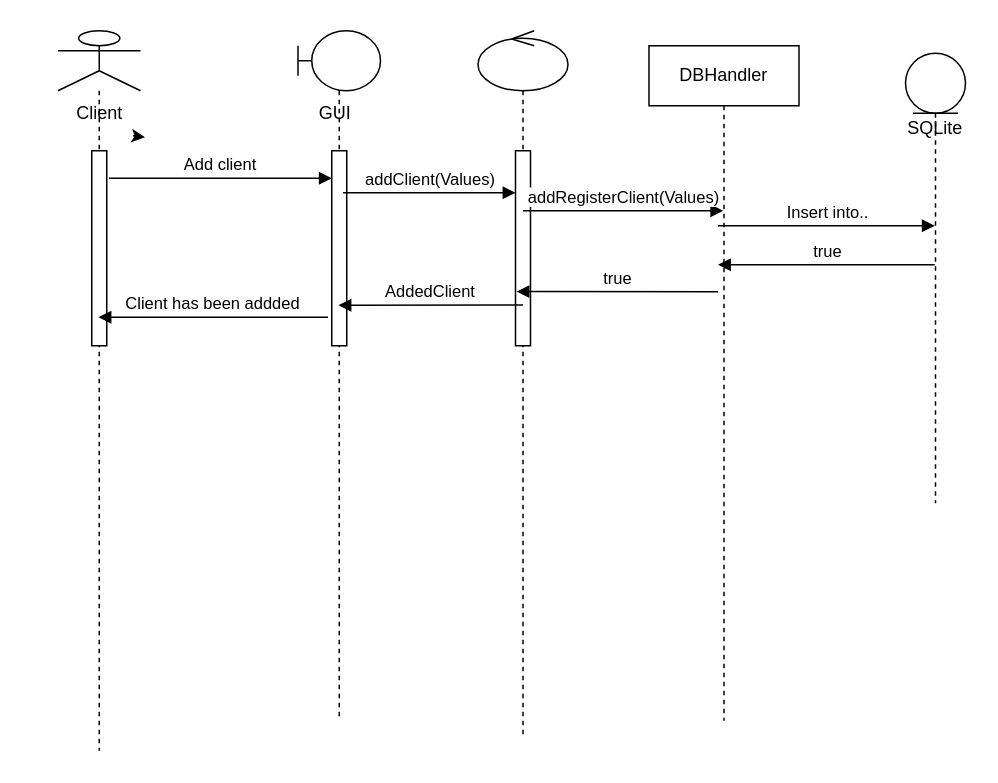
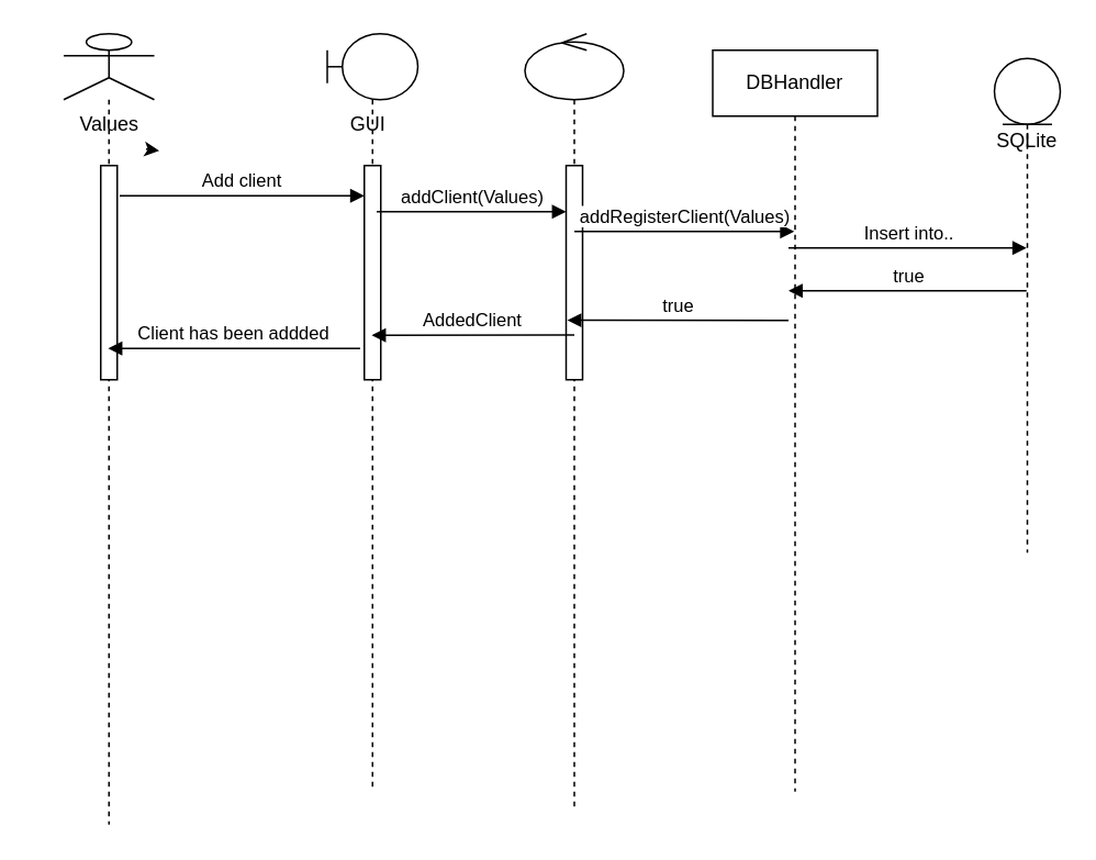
  <mxCell id="0" />
  <mxCell id="1" parent="0" />
  <mxCell id="2" value="" style="shape=umlLifeline;participant=umlActor;perimeter=lifelinePerimeter;whiteSpace=wrap;html=1;container=1;collapsible=0;recursiveResize=0;verticalAlign=top;spacingTop=36;outlineConnect=0;" vertex="1" parent="1"><mxGeometry x="38" y="20" width="55" height="480" as="geometry" /></mxCell>
- <mxCell id="3" value="Client" style="text;html=1;strokeColor=none;fillColor=none;align=center;verticalAlign=middle;whiteSpace=wrap;rounded=0;" vertex="1" parent="2"><mxGeometry x="-17.5" y="40" width="90" height="30" as="geometry" /></mxCell>
+ <mxCell id="3" value="Values" style="text;html=1;strokeColor=none;fillColor=none;align=center;verticalAlign=middle;whiteSpace=wrap;rounded=0;" vertex="1" parent="2"><mxGeometry x="-17.5" y="40" width="90" height="30" as="geometry" /></mxCell>
  <mxCell id="4" value="" style="html=1;points=[];perimeter=orthogonalPerimeter;" vertex="1" parent="2"><mxGeometry x="22.5" y="80" width="10" height="130" as="geometry" /></mxCell>
  <mxCell id="5" style="edgeStyle=none;html=1;exitX=0.75;exitY=1;exitDx=0;exitDy=0;entryX=0.839;entryY=1.033;entryDx=0;entryDy=0;entryPerimeter=0;" edge="1" parent="2" source="3" target="3"><mxGeometry relative="1" as="geometry" /></mxCell>
  <mxCell id="6" value="" style="shape=umlLifeline;participant=umlControl;perimeter=lifelinePerimeter;whiteSpace=wrap;html=1;container=1;collapsible=0;recursiveResize=0;verticalAlign=top;spacingTop=36;outlineConnect=0;size=40;direction=east;" vertex="1" parent="1"><mxGeometry x="318" y="20" width="60" height="470" as="geometry" /></mxCell>
  <mxCell id="7" value="" style="html=1;points=[];perimeter=orthogonalPerimeter;" vertex="1" parent="6"><mxGeometry x="25" y="80" width="10" height="130" as="geometry" /></mxCell>
  <mxCell id="8" value="" style="shape=umlLifeline;participant=umlBoundary;perimeter=lifelinePerimeter;whiteSpace=wrap;html=1;container=1;collapsible=0;recursiveResize=0;verticalAlign=top;spacingTop=36;outlineConnect=0;" vertex="1" parent="1"><mxGeometry x="198" y="20" width="55" height="460" as="geometry" /></mxCell>
  <mxCell id="9" value="GUI" style="text;html=1;strokeColor=none;fillColor=none;align=center;verticalAlign=middle;whiteSpace=wrap;rounded=0;" vertex="1" parent="8"><mxGeometry x="-5" y="40" width="60" height="30" as="geometry" /></mxCell>
  <mxCell id="10" value="" style="html=1;points=[];perimeter=orthogonalPerimeter;" vertex="1" parent="8"><mxGeometry x="22.5" y="80" width="10" height="130" as="geometry" /></mxCell>
  <mxCell id="11" value="DBHandler" style="shape=umlLifeline;perimeter=lifelinePerimeter;whiteSpace=wrap;html=1;container=1;collapsible=0;recursiveResize=0;outlineConnect=0;" vertex="1" parent="1"><mxGeometry x="432" y="30" width="100" height="450" as="geometry" /></mxCell>
  <mxCell id="12" value="true" style="html=1;verticalAlign=bottom;endArrow=block;entryX=0.068;entryY=0.43;entryDx=0;entryDy=0;entryPerimeter=0;" edge="1" parent="11"><mxGeometry width="80" relative="1" as="geometry"><mxPoint x="46" y="164" as="sourcePoint" /><mxPoint x="-88.32" y="163.9" as="targetPoint" /></mxGeometry></mxCell>
  <mxCell id="13" value="Add client" style="html=1;verticalAlign=bottom;endArrow=block;exitX=1.15;exitY=0.141;exitDx=0;exitDy=0;exitPerimeter=0;" edge="1" parent="1" source="4" target="10"><mxGeometry width="80" relative="1" as="geometry"><mxPoint x="176" y="115" as="sourcePoint" /><mxPoint x="728" y="300" as="targetPoint" /></mxGeometry></mxCell>
  <mxCell id="14" value="AddedClient" style="html=1;verticalAlign=bottom;endArrow=block;exitX=0.5;exitY=0.537;exitDx=0;exitDy=0;exitPerimeter=0;" edge="1" parent="1"><mxGeometry width="80" relative="1" as="geometry"><mxPoint x="348" y="202.81" as="sourcePoint" /><mxPoint x="225" y="203" as="targetPoint" /></mxGeometry></mxCell>
  <mxCell id="15" value="Client has been addded" style="html=1;verticalAlign=bottom;endArrow=block;" edge="1" parent="1"><mxGeometry width="80" relative="1" as="geometry"><mxPoint x="218" y="211" as="sourcePoint" /><mxPoint x="65" y="211" as="targetPoint" /></mxGeometry></mxCell>
  <mxCell id="16" value="addClient(Values)" style="html=1;verticalAlign=bottom;endArrow=block;" edge="1" parent="1" target="7"><mxGeometry width="80" relative="1" as="geometry"><mxPoint x="228" y="128" as="sourcePoint" /><mxPoint x="230.5" y="128.33" as="targetPoint" /></mxGeometry></mxCell>
  <mxCell id="17" value="addRegisterClient(Values)" style="html=1;verticalAlign=bottom;endArrow=block;" edge="1" parent="1" target="11"><mxGeometry width="80" relative="1" as="geometry"><mxPoint x="348" y="140" as="sourcePoint" /><mxPoint x="353" y="138" as="targetPoint" /></mxGeometry></mxCell>
  <mxCell id="18" value="SQLite" style="shape=umlLifeline;participant=umlEntity;perimeter=lifelinePerimeter;whiteSpace=wrap;html=1;container=1;collapsible=0;recursiveResize=0;verticalAlign=top;spacingTop=36;outlineConnect=0;" vertex="1" parent="1"><mxGeometry x="603" y="35" width="40" height="300" as="geometry" /></mxCell>
  <mxCell id="19" value="Insert into.." style="html=1;verticalAlign=bottom;endArrow=block;" edge="1" parent="1" target="18"><mxGeometry x="0.004" width="80" relative="1" as="geometry"><mxPoint x="478" y="150" as="sourcePoint" /><mxPoint x="491.5" y="150" as="targetPoint" /><mxPoint as="offset" /></mxGeometry></mxCell>
  <mxCell id="20" value="true" style="html=1;verticalAlign=bottom;endArrow=block;" edge="1" parent="1" source="18"><mxGeometry width="80" relative="1" as="geometry"><mxPoint x="488" y="176" as="sourcePoint" /><mxPoint x="478" y="176" as="targetPoint" /></mxGeometry></mxCell>
